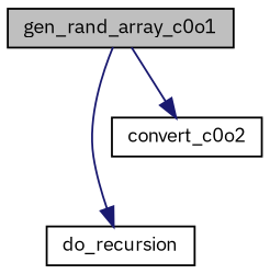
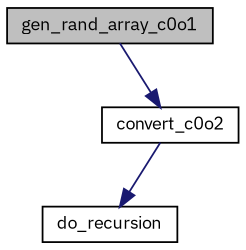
  digraph {
    fontname="IBM Plex Sans"
    rankdir=TB
    node [color=black fillcolor=white fontname="IBM Plex Sans" fontsize=10 shape=record style=filled]
    edge [color=midnightblue fontname="IBM Plex Sans" fontsize=10 labelfontname=Helvetica labelfontsize=10 style=solid]
    n1 [fillcolor=grey75 fontcolor=black height=0.2 label=gen_rand_array_c0o1 width=0.4]
    n2 [height=0.2 label=do_recursion width=0.4]
    n3 [height=0.2 label=convert_c0o2 width=0.4]
-   n1 -> n2
+   n3 -> n2
    n1 -> n3
  }
